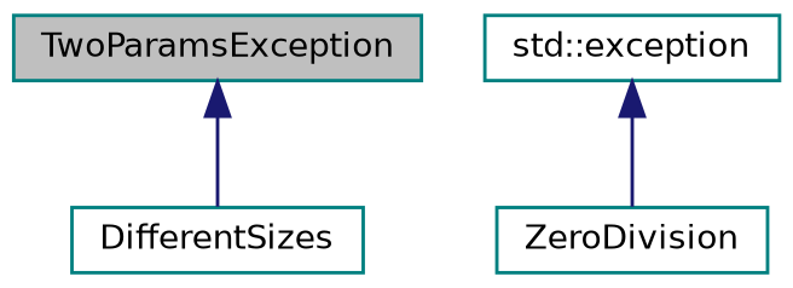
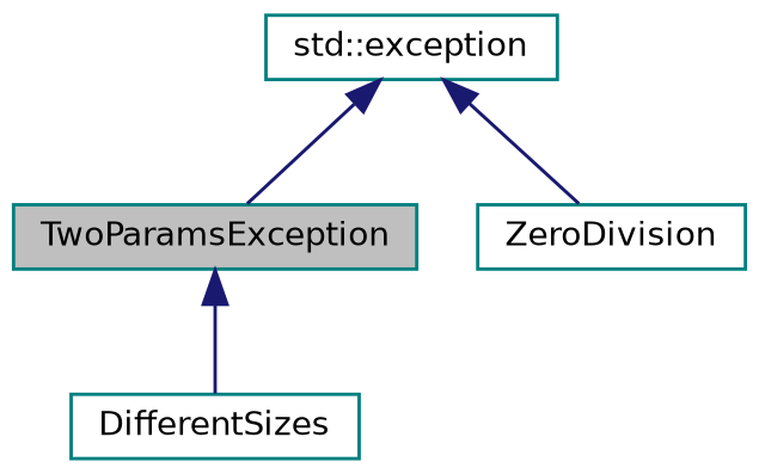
  digraph {
    node [color=teal fillcolor=white fontname=Helvetica fontsize=10 shape=record style=filled]
    edge [color=midnightblue dir=back fontname=Helvetica fontsize=10 labelfontname=Helvetica labelfontsize=10 style=solid]
    n1 [fillcolor=grey75 fontcolor=black height=0.2 label=TwoParamsException width=0.4]
    n2 [height=0.2 label=DifferentSizes width=0.4]
    n3 [height=0.2 label=ZeroDivision width=0.4]
    n4 [height=0.2 label="std::exception" width=0.4]
    n1 -> n2
+   n4 -> n1
    n4 -> n3
  }
